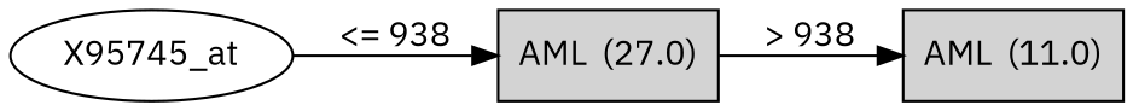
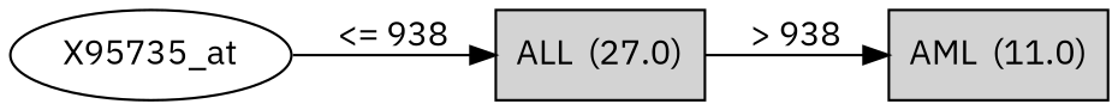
  digraph {
    fontname="IBM Plex Sans"
    rankdir=LR
    node [fontname="IBM Plex Sans" shape=box style=filled]
    edge [fontname="IBM Plex Sans"]
-   n1 [label=X95745_at shape="" style=""]
-   n2 [label="AML  (27.0)"]
+   n1 [label=X95735_at shape="" style=""]
+   n2 [label="ALL  (27.0)"]
    n3 [label="AML  (11.0)"]
    n1 -> n2 [label="<= 938"]
    n2 -> n3 [label="> 938"]
  }
